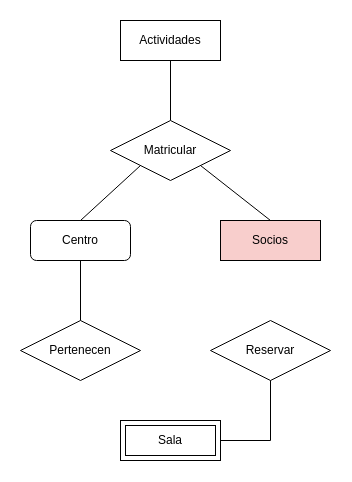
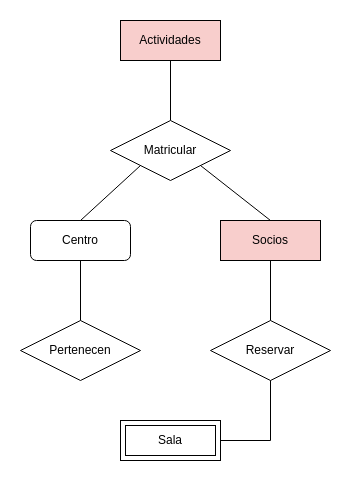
  <mxCell id="0" />
  <mxCell id="1" parent="0" />
- <mxCell id="2" value="Actividades" style="whiteSpace=wrap;html=1;align=center;" vertex="1" parent="1"><mxGeometry x="120" y="20" width="100" height="40" as="geometry" /></mxCell>
+ <mxCell id="2" value="Actividades" style="whiteSpace=wrap;html=1;align=center;fillColor=#f8cecc;" vertex="1" parent="1"><mxGeometry x="120" y="20" width="100" height="40" as="geometry" /></mxCell>
  <mxCell id="3" value="" style="endArrow=none;html=1;rounded=0;entryX=0.5;entryY=1;entryDx=0;entryDy=0;exitX=0.5;exitY=0;exitDx=0;exitDy=0;" edge="1" parent="1" source="8" target="2"><mxGeometry relative="1" as="geometry"><mxPoint x="170" y="420" as="sourcePoint" /><mxPoint x="260" y="530" as="targetPoint" /></mxGeometry></mxCell>
  <mxCell id="4" value="Centro" style="whiteSpace=wrap;html=1;align=center;rounded=1;" vertex="1" parent="1"><mxGeometry x="30" y="220" width="100" height="40" as="geometry" /></mxCell>
  <mxCell id="5" value="" style="endArrow=none;html=1;rounded=0;entryX=0;entryY=1;entryDx=0;entryDy=0;exitX=0.5;exitY=0;exitDx=0;exitDy=0;startArrow=none;startFill=0;" edge="1" parent="1" source="4" target="8"><mxGeometry relative="1" as="geometry"><mxPoint x="-130" y="430" as="sourcePoint" /><mxPoint x="30" y="430" as="targetPoint" /></mxGeometry></mxCell>
  <mxCell id="6" value="Socios" style="whiteSpace=wrap;html=1;align=center;fillColor=#f8cecc;" vertex="1" parent="1"><mxGeometry x="220" y="220" width="100" height="40" as="geometry" /></mxCell>
  <mxCell id="7" value="" style="endArrow=none;html=1;rounded=0;entryX=0.5;entryY=0;entryDx=0;entryDy=0;exitX=1;exitY=1;exitDx=0;exitDy=0;" edge="1" parent="1" source="8" target="6"><mxGeometry relative="1" as="geometry"><mxPoint x="200" y="465" as="sourcePoint" /><mxPoint x="260" y="430" as="targetPoint" /></mxGeometry></mxCell>
  <mxCell id="8" value="Matricular" style="shape=rhombus;perimeter=rhombusPerimeter;whiteSpace=wrap;html=1;align=center;" vertex="1" parent="1"><mxGeometry x="110" y="120" width="120" height="60" as="geometry" /></mxCell>
  <mxCell id="9" value="Pertenecen" style="shape=rhombus;perimeter=rhombusPerimeter;whiteSpace=wrap;html=1;align=center;" vertex="1" parent="1"><mxGeometry x="20" y="320" width="120" height="60" as="geometry" /></mxCell>
  <mxCell id="10" value="" style="endArrow=none;html=1;rounded=0;entryX=0.5;entryY=1;entryDx=0;entryDy=0;exitX=0.5;exitY=0;exitDx=0;exitDy=0;" edge="1" parent="1" source="9" target="4"><mxGeometry relative="1" as="geometry"><mxPoint x="100" y="400" as="sourcePoint" /><mxPoint x="260" y="400" as="targetPoint" /></mxGeometry></mxCell>
  <mxCell id="11" value="Sala" style="shape=ext;margin=3;double=1;whiteSpace=wrap;html=1;align=center;" vertex="1" parent="1"><mxGeometry x="120" y="420" width="100" height="40" as="geometry" /></mxCell>
  <mxCell id="12" value="Reservar" style="shape=rhombus;perimeter=rhombusPerimeter;whiteSpace=wrap;html=1;align=center;" vertex="1" parent="1"><mxGeometry x="210" y="320" width="120" height="60" as="geometry" /></mxCell>
  <mxCell id="13" value="" style="endArrow=none;html=1;rounded=0;entryX=0.5;entryY=1;entryDx=0;entryDy=0;exitX=1;exitY=0.5;exitDx=0;exitDy=0;" edge="1" parent="1" source="11" target="12"><mxGeometry relative="1" as="geometry"><mxPoint x="100" y="400" as="sourcePoint" /><mxPoint x="260" y="400" as="targetPoint" /><Array as="points"><mxPoint x="270" y="440" /></Array></mxGeometry></mxCell>
+ <mxCell id="14" value="" style="endArrow=none;html=1;rounded=0;entryX=0.5;entryY=1;entryDx=0;entryDy=0;exitX=0.5;exitY=0;exitDx=0;exitDy=0;" edge="1" parent="1" source="12" target="6"><mxGeometry relative="1" as="geometry"><mxPoint x="100" y="300" as="sourcePoint" /><mxPoint x="260" y="300" as="targetPoint" /></mxGeometry></mxCell>
